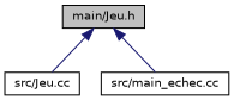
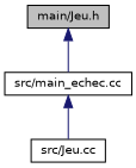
  digraph {
    node [color=black fillcolor=white fontname=Helvetica fontsize=10 shape=record style=filled]
    edge [color=midnightblue dir=back fontname=Helvetica fontsize=10 labelfontname=Helvetica labelfontsize=10 style=solid]
    n1 [fillcolor=grey75 fontcolor=black height=0.2 label="main/Jeu.h" width=0.4]
    n2 [height=0.2 label="src/Jeu.cc" width=0.4]
    n3 [height=0.2 label="src/main_echec.cc" width=0.4]
-   n1 -> n2
+   n3 -> n2
    n1 -> n3
  }
